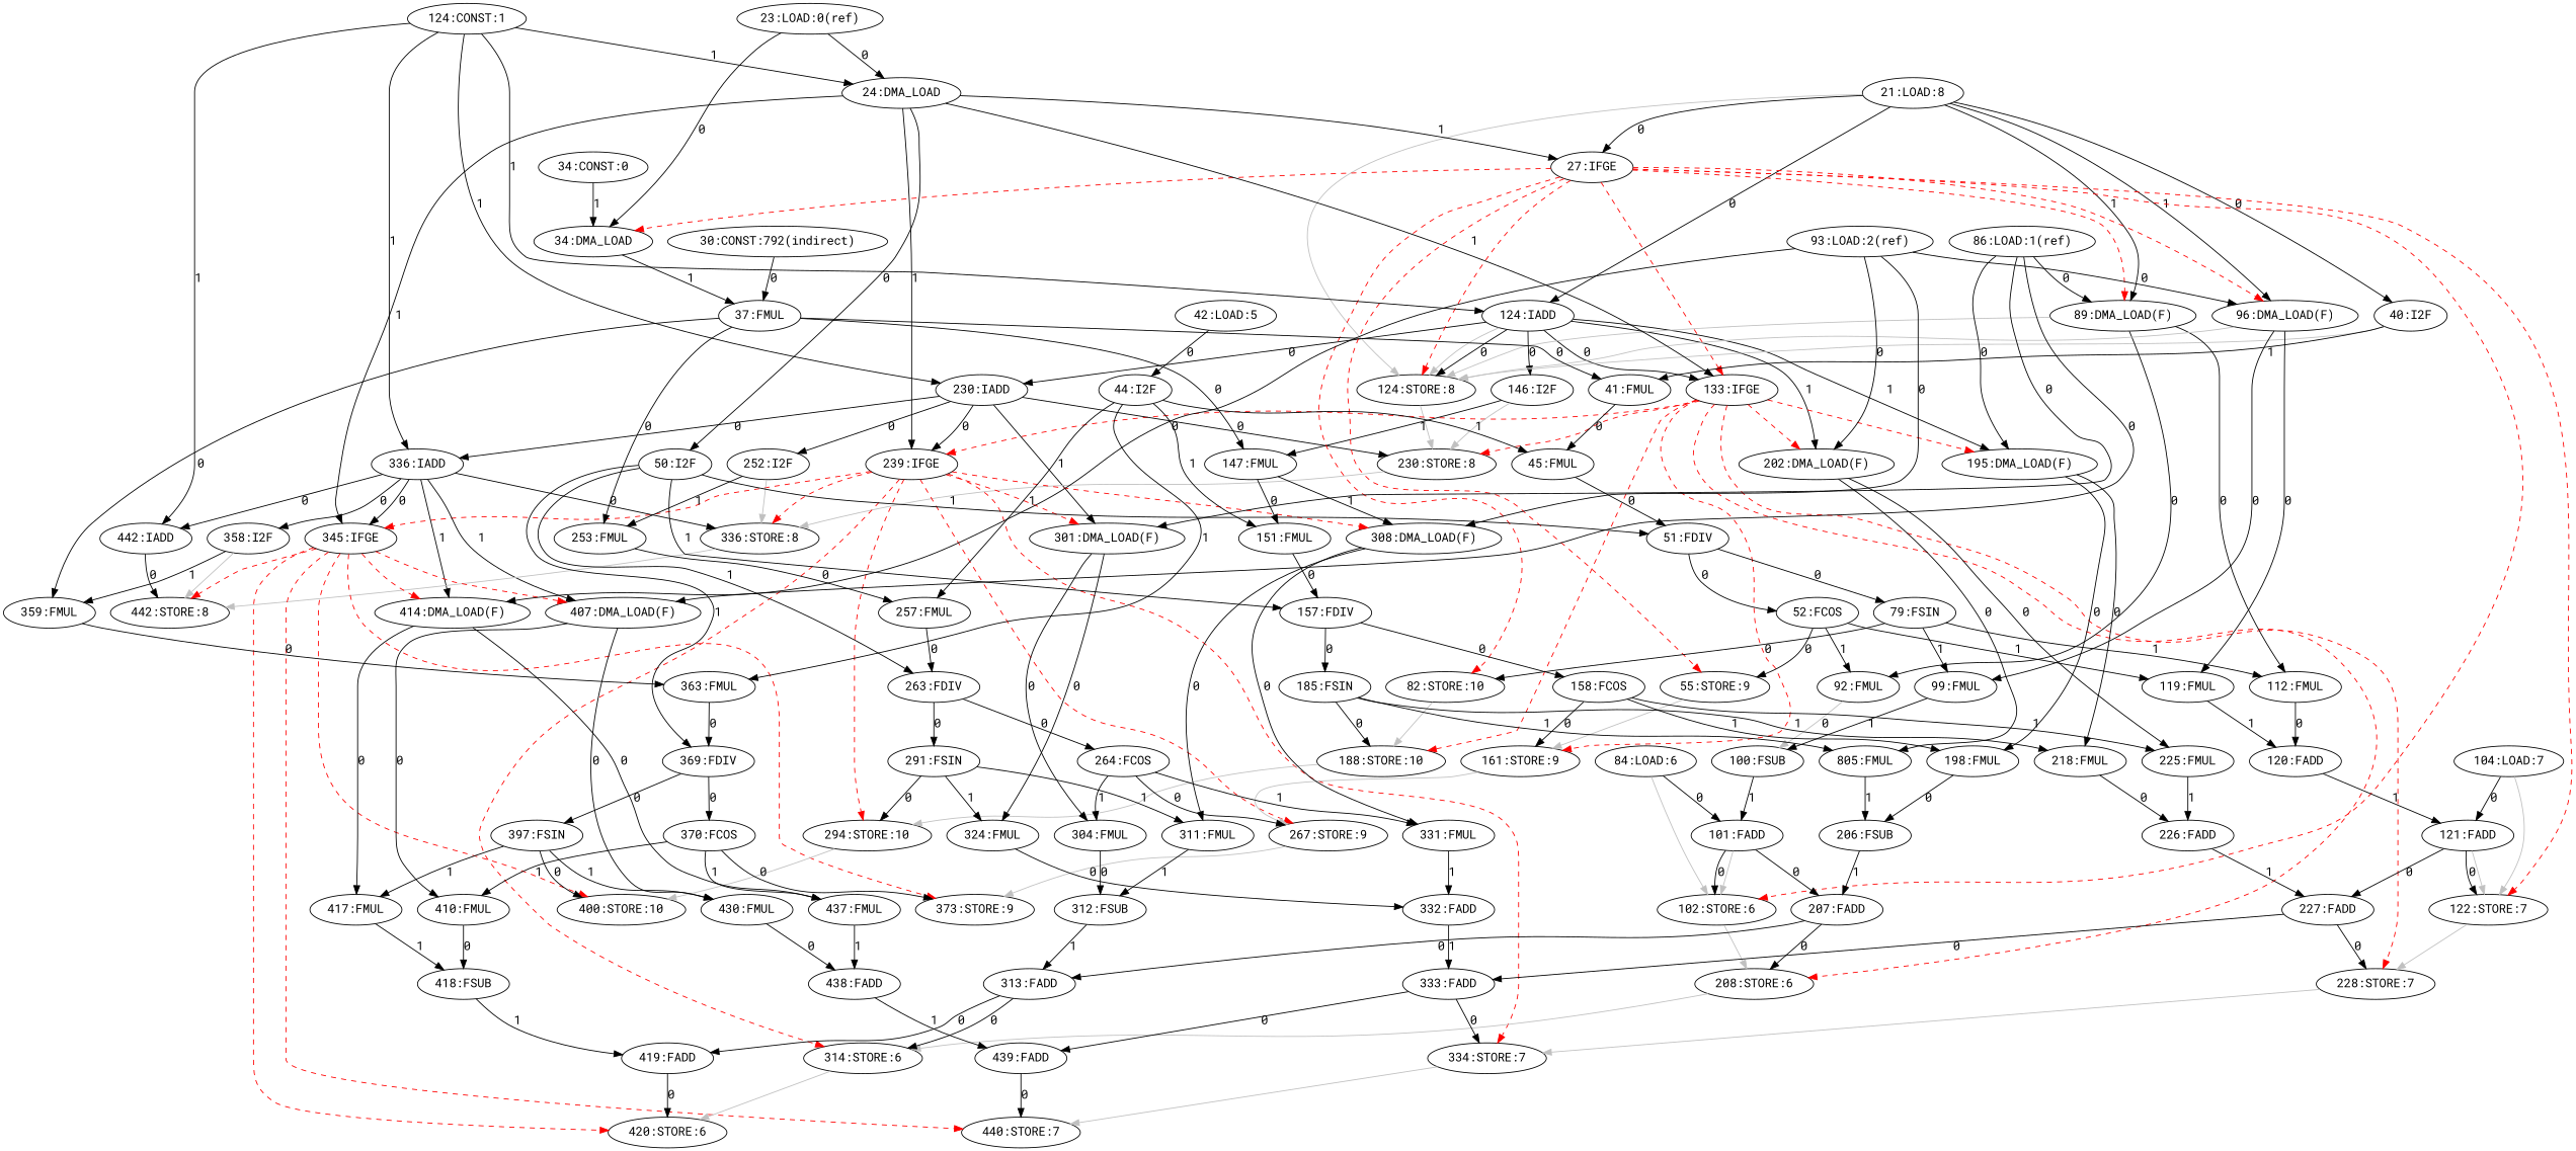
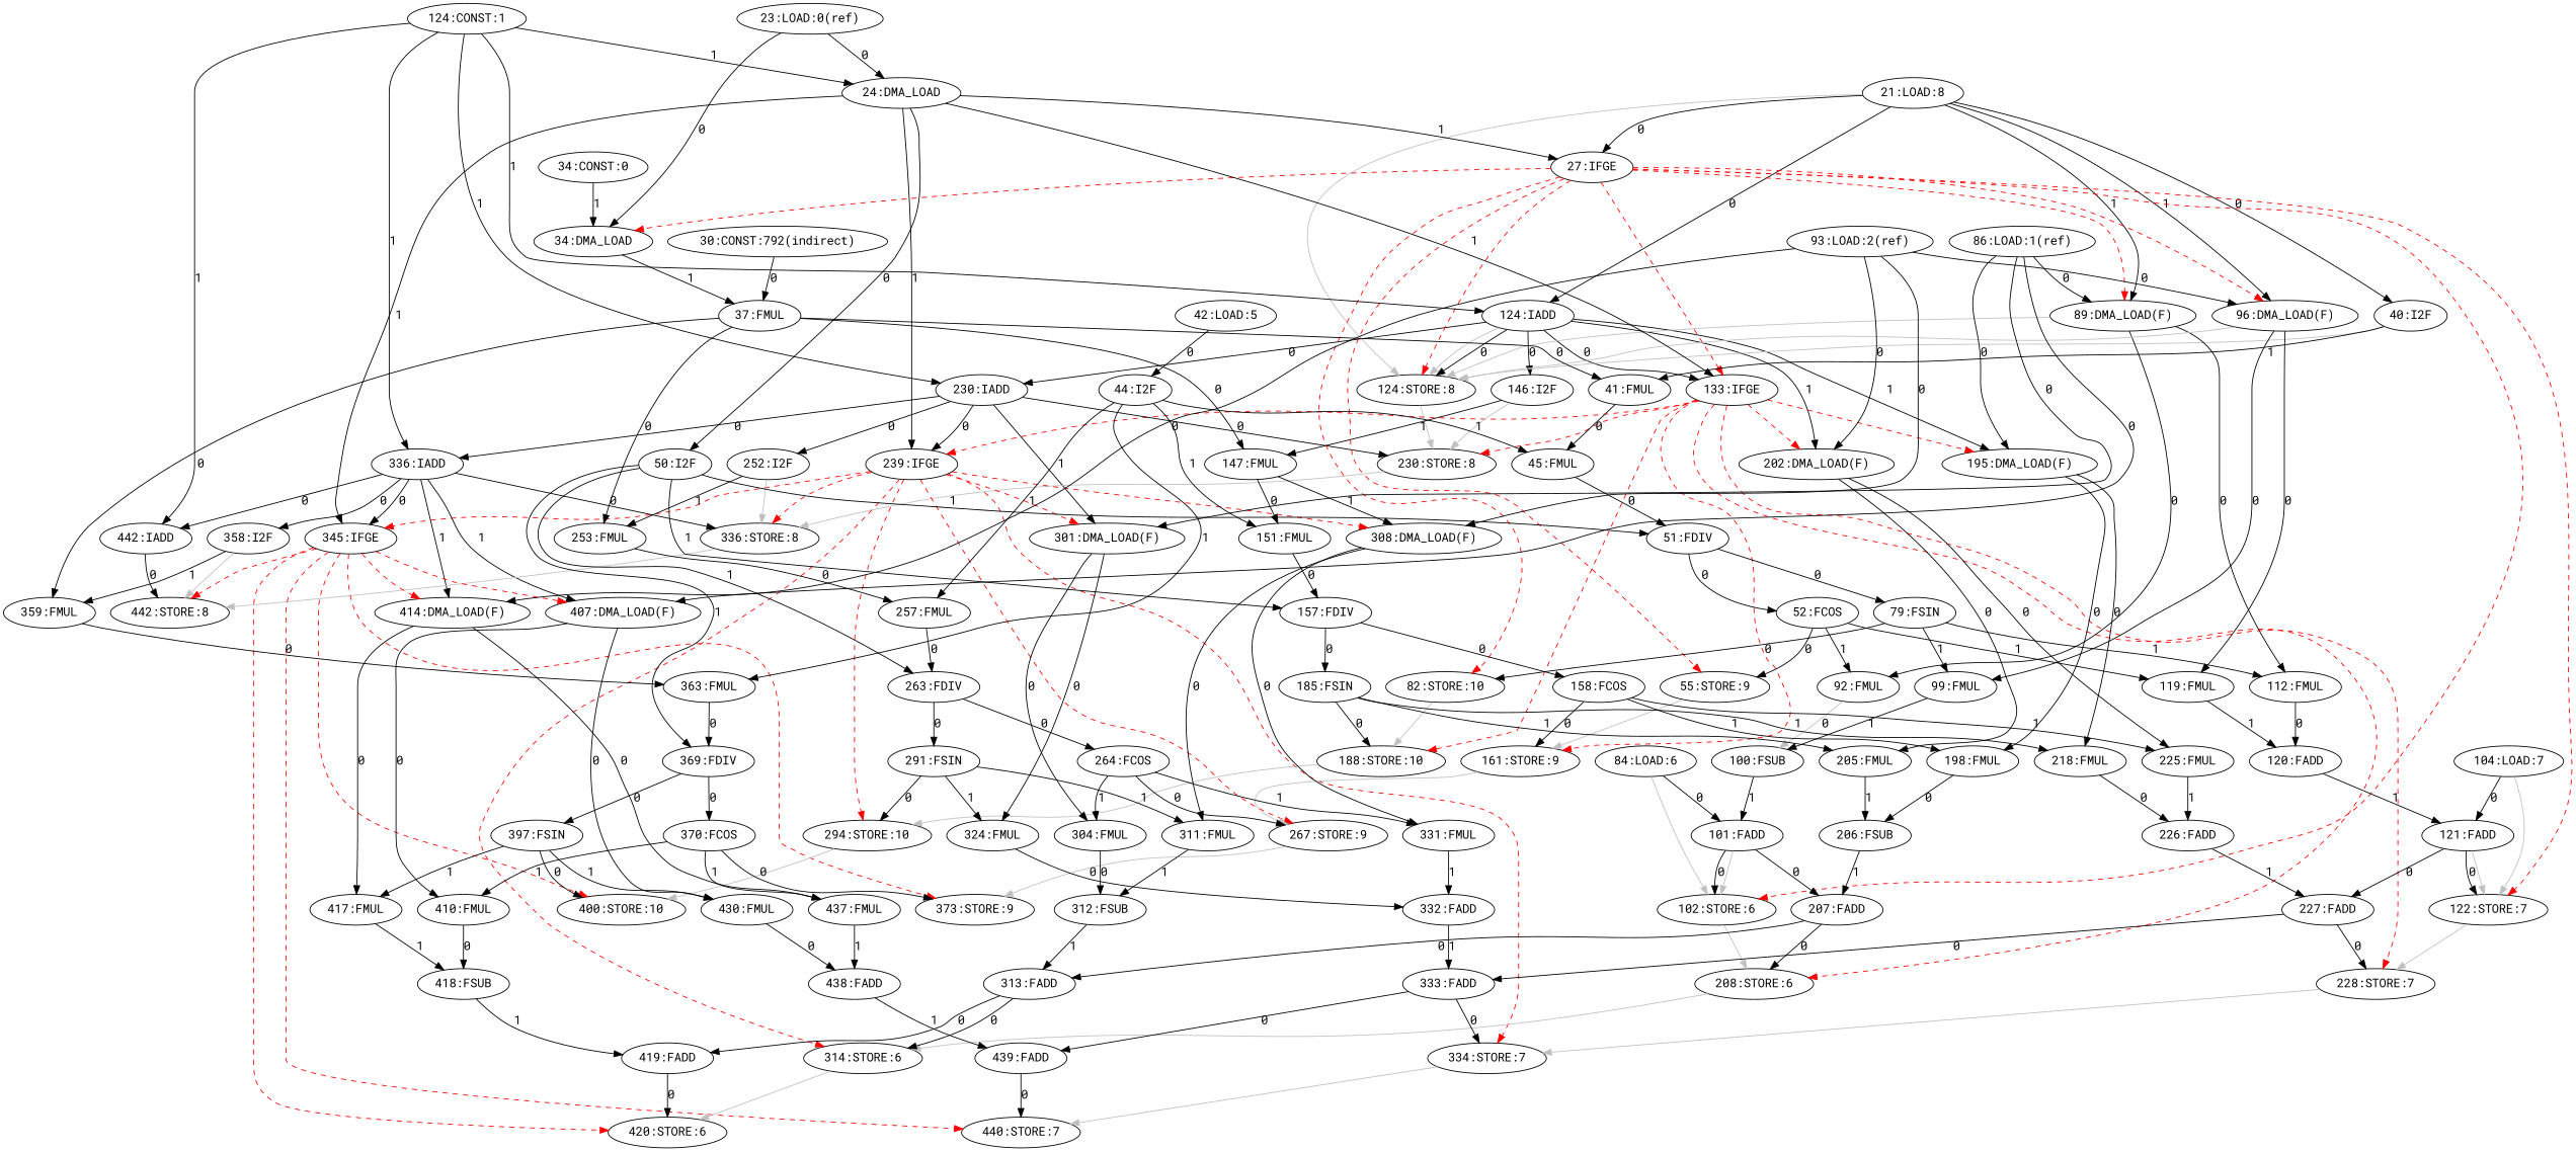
  digraph {
    fontname="Roboto Mono"
    node [fontname="Roboto Mono"]
    edge [fontname="Roboto Mono"]
    "124:IADD"
    "124:STORE:8"
    "133:IFGE"
    "230:IADD"
    "146:I2F"
    "195:DMA_LOAD(F)"
    "202:DMA_LOAD(F)"
    "230:STORE:8"
    "239:IFGE"
    "161:STORE:9"
    "188:STORE:10"
    "208:STORE:6"
    "228:STORE:7"
    "301:DMA_LOAD(F)"
    "336:IADD"
    "252:I2F"
    "147:FMUL"
    "198:FMUL"
    "218:FMUL"
    "225:FMUL"
-   "205:FMUL" [label="805:FMUL"]
+   "205:FMUL"
    "336:STORE:8"
    "21:LOAD:8"
    "27:IFGE"
    "40:I2F"
    "89:DMA_LOAD(F)"
    "96:DMA_LOAD(F)"
    "34:DMA_LOAD"
    "55:STORE:9"
    "82:STORE:10"
    "102:STORE:6"
    "122:STORE:7"
    "41:FMUL"
    "92:FMUL"
    "112:FMUL"
    "119:FMUL"
    "99:FMUL"
    "37:FMUL"
    "45:FMUL"
    "100:FSUB"
    "120:FADD"
    "24:DMA_LOAD"
    "50:I2F"
    "345:IFGE"
    "51:FDIV"
    "157:FDIV"
    "263:FDIV"
    "369:FDIV"
    "308:DMA_LOAD(F)"
    "267:STORE:9"
    "294:STORE:10"
    "314:STORE:6"
    "334:STORE:7"
    "407:DMA_LOAD(F)"
    "414:DMA_LOAD(F)"
    "373:STORE:9"
    "400:STORE:10"
    "420:STORE:6"
    "440:STORE:7"
    "442:STORE:8"
    "86:LOAD:1(ref)"
    "304:FMUL"
    "324:FMUL"
    "410:FMUL"
    "430:FMUL"
    "93:LOAD:2(ref)"
    "331:FMUL"
    "311:FMUL"
    "437:FMUL"
    "417:FMUL"
    "124:CONST:1"
    "442:IADD"
    "358:I2F"
    "23:LOAD:0(ref)"
    "253:FMUL"
    "359:FMUL"
    "34:CONST:0"
    "52:FCOS"
    "79:FSIN"
    "158:FCOS"
    "185:FSIN"
    "264:FCOS"
    "291:FSIN"
    "370:FCOS"
    "397:FSIN"
    "101:FADD"
    "207:FADD"
    "313:FADD"
    "84:LOAD:6"
    "121:FADD"
    "227:FADD"
    "333:FADD"
    "104:LOAD:7"
    "30:CONST:792(indirect)"
    "151:FMUL"
    "257:FMUL"
    "363:FMUL"
    "44:I2F"
    "42:LOAD:5"
    "206:FSUB"
    "226:FADD"
    "312:FSUB"
    "332:FADD"
    "418:FSUB"
    "438:FADD"
    "419:FADD"
    "439:FADD"
    "124:IADD" -> "124:STORE:8" [label=0]
    "124:IADD" -> "124:STORE:8" [color=gray]
    "124:IADD" -> "133:IFGE" [label=0]
    "124:IADD" -> "230:IADD" [label=0]
    "124:IADD" -> "146:I2F" [label=0]
    "124:IADD" -> "195:DMA_LOAD(F)" [label=1]
    "124:IADD" -> "202:DMA_LOAD(F)" [label=1]
    "124:STORE:8" -> "230:STORE:8" [color=gray]
    "133:IFGE" -> "195:DMA_LOAD(F)" [color=red style=dashed]
    "133:IFGE" -> "202:DMA_LOAD(F)" [color=red style=dashed]
    "133:IFGE" -> "230:STORE:8" [color=red style=dashed]
    "133:IFGE" -> "239:IFGE" [color=red style=dashed]
    "133:IFGE" -> "161:STORE:9" [color=red style=dashed]
    "133:IFGE" -> "188:STORE:10" [color=red style=dashed]
    "133:IFGE" -> "208:STORE:6" [color=red style=dashed]
    "133:IFGE" -> "228:STORE:7" [color=red style=dashed]
    "230:IADD" -> "230:STORE:8" [label=0]
    "230:IADD" -> "239:IFGE" [label=0]
    "230:IADD" -> "301:DMA_LOAD(F)" [label=1]
    "230:IADD" -> "336:IADD" [label=0]
    "230:IADD" -> "252:I2F" [label=0]
    "146:I2F" -> "230:STORE:8" [color=gray]
    "146:I2F" -> "147:FMUL" [label=1]
    "195:DMA_LOAD(F)" -> "198:FMUL" [label=0]
    "195:DMA_LOAD(F)" -> "218:FMUL" [label=0]
    "202:DMA_LOAD(F)" -> "225:FMUL" [label=0]
    "202:DMA_LOAD(F)" -> "205:FMUL" [label=0]
    "230:STORE:8" -> "336:STORE:8" [color=gray]
    "239:IFGE" -> "301:DMA_LOAD(F)" [color=red style=dashed]
    "239:IFGE" -> "336:STORE:8" [color=red style=dashed]
    "239:IFGE" -> "345:IFGE" [color=red style=dashed]
    "239:IFGE" -> "308:DMA_LOAD(F)" [color=red style=dashed]
    "239:IFGE" -> "267:STORE:9" [color=red style=dashed]
    "239:IFGE" -> "294:STORE:10" [color=red style=dashed]
    "239:IFGE" -> "314:STORE:6" [color=red style=dashed]
    "239:IFGE" -> "334:STORE:7" [color=red style=dashed]
    "161:STORE:9" -> "267:STORE:9" [color=gray]
    "188:STORE:10" -> "294:STORE:10" [color=gray]
    "208:STORE:6" -> "314:STORE:6" [color=gray]
    "228:STORE:7" -> "334:STORE:7" [color=gray]
    "301:DMA_LOAD(F)" -> "304:FMUL" [label=0]
    "301:DMA_LOAD(F)" -> "324:FMUL" [label=0]
    "336:IADD" -> "336:STORE:8" [label=0]
    "336:IADD" -> "345:IFGE" [label=0]
    "336:IADD" -> "407:DMA_LOAD(F)" [label=1]
    "336:IADD" -> "414:DMA_LOAD(F)" [label=1]
    "336:IADD" -> "442:IADD" [label=0]
    "336:IADD" -> "358:I2F" [label=0]
    "252:I2F" -> "336:STORE:8" [color=gray]
    "252:I2F" -> "253:FMUL" [label=1]
    "147:FMUL" -> "308:DMA_LOAD(F)" [label=1]
    "147:FMUL" -> "151:FMUL" [label=0]
    "198:FMUL" -> "206:FSUB" [label=0]
    "218:FMUL" -> "226:FADD" [label=0]
    "225:FMUL" -> "226:FADD" [label=1]
    "205:FMUL" -> "206:FSUB" [label=1]
    "336:STORE:8" -> "442:STORE:8" [color=gray]
    "21:LOAD:8" -> "124:IADD" [label=0]
    "21:LOAD:8" -> "124:STORE:8" [color=gray]
    "21:LOAD:8" -> "27:IFGE" [label=0]
    "21:LOAD:8" -> "40:I2F" [label=0]
    "21:LOAD:8" -> "89:DMA_LOAD(F)" [label=1]
    "21:LOAD:8" -> "96:DMA_LOAD(F)" [label=1]
    "27:IFGE" -> "124:STORE:8" [color=red style=dashed]
    "27:IFGE" -> "133:IFGE" [color=red style=dashed]
    "27:IFGE" -> "89:DMA_LOAD(F)" [color=red style=dashed]
    "27:IFGE" -> "96:DMA_LOAD(F)" [color=red style=dashed]
    "27:IFGE" -> "34:DMA_LOAD" [color=red style=dashed]
    "27:IFGE" -> "55:STORE:9" [color=red style=dashed]
    "27:IFGE" -> "82:STORE:10" [color=red style=dashed]
    "27:IFGE" -> "102:STORE:6" [color=red style=dashed]
    "27:IFGE" -> "122:STORE:7" [color=red style=dashed]
    "40:I2F" -> "124:STORE:8" [color=gray]
    "40:I2F" -> "41:FMUL" [label=1]
    "89:DMA_LOAD(F)" -> "124:STORE:8" [color=gray]
    "89:DMA_LOAD(F)" -> "92:FMUL" [label=0]
    "89:DMA_LOAD(F)" -> "112:FMUL" [label=0]
    "96:DMA_LOAD(F)" -> "124:STORE:8" [color=gray]
    "96:DMA_LOAD(F)" -> "119:FMUL" [label=0]
    "96:DMA_LOAD(F)" -> "99:FMUL" [label=0]
    "34:DMA_LOAD" -> "37:FMUL" [label=1]
    "55:STORE:9" -> "161:STORE:9" [color=gray]
    "82:STORE:10" -> "188:STORE:10" [color=gray]
    "102:STORE:6" -> "208:STORE:6" [color=gray]
    "122:STORE:7" -> "228:STORE:7" [color=gray]
    "41:FMUL" -> "45:FMUL" [label=0]
    "92:FMUL" -> "100:FSUB" [color=gray label=0]
    "112:FMUL" -> "120:FADD" [label=0]
    "119:FMUL" -> "120:FADD" [label=1]
    "99:FMUL" -> "100:FSUB" [label=1]
    "37:FMUL" -> "147:FMUL" [label=0]
    "37:FMUL" -> "41:FMUL" [label=0]
    "37:FMUL" -> "253:FMUL" [label=0]
    "37:FMUL" -> "359:FMUL" [label=0]
    "45:FMUL" -> "51:FDIV" [label=0]
    "100:FSUB" -> "101:FADD" [label=1]
    "120:FADD" -> "121:FADD" [label=1]
    "24:DMA_LOAD" -> "133:IFGE" [label=1]
    "24:DMA_LOAD" -> "239:IFGE" [label=1]
    "24:DMA_LOAD" -> "27:IFGE" [label=1]
    "24:DMA_LOAD" -> "50:I2F" [label=0]
    "24:DMA_LOAD" -> "345:IFGE" [label=1]
    "50:I2F" -> "51:FDIV" [label=1]
    "50:I2F" -> "157:FDIV" [label=1]
    "50:I2F" -> "263:FDIV" [label=1]
    "50:I2F" -> "369:FDIV" [label=1]
    "345:IFGE" -> "407:DMA_LOAD(F)" [color=red style=dashed]
    "345:IFGE" -> "414:DMA_LOAD(F)" [color=red style=dashed]
    "345:IFGE" -> "373:STORE:9" [color=red style=dashed]
    "345:IFGE" -> "400:STORE:10" [color=red style=dashed]
    "345:IFGE" -> "420:STORE:6" [color=red style=dashed]
    "345:IFGE" -> "440:STORE:7" [color=red style=dashed]
    "345:IFGE" -> "442:STORE:8" [color=red style=dashed]
    "51:FDIV" -> "52:FCOS" [label=0]
    "51:FDIV" -> "79:FSIN" [label=0]
    "157:FDIV" -> "158:FCOS" [label=0]
    "157:FDIV" -> "185:FSIN" [label=0]
    "263:FDIV" -> "264:FCOS" [label=0]
    "263:FDIV" -> "291:FSIN" [label=0]
    "369:FDIV" -> "370:FCOS" [label=0]
    "369:FDIV" -> "397:FSIN" [label=0]
    "308:DMA_LOAD(F)" -> "331:FMUL" [label=0]
    "308:DMA_LOAD(F)" -> "311:FMUL" [label=0]
    "267:STORE:9" -> "373:STORE:9" [color=gray]
    "294:STORE:10" -> "400:STORE:10" [color=gray]
    "314:STORE:6" -> "420:STORE:6" [color=gray]
    "334:STORE:7" -> "440:STORE:7" [color=gray]
    "407:DMA_LOAD(F)" -> "410:FMUL" [label=0]
    "407:DMA_LOAD(F)" -> "430:FMUL" [label=0]
    "414:DMA_LOAD(F)" -> "437:FMUL" [label=0]
    "414:DMA_LOAD(F)" -> "417:FMUL" [label=0]
    "86:LOAD:1(ref)" -> "195:DMA_LOAD(F)" [label=0]
    "86:LOAD:1(ref)" -> "301:DMA_LOAD(F)" [label=0]
    "86:LOAD:1(ref)" -> "89:DMA_LOAD(F)" [label=0]
    "86:LOAD:1(ref)" -> "407:DMA_LOAD(F)" [label=0]
    "304:FMUL" -> "312:FSUB" [label=0]
    "324:FMUL" -> "332:FADD" [label=0]
    "410:FMUL" -> "418:FSUB" [label=0]
    "430:FMUL" -> "438:FADD" [label=0]
    "93:LOAD:2(ref)" -> "202:DMA_LOAD(F)" [label=0]
    "93:LOAD:2(ref)" -> "96:DMA_LOAD(F)" [label=0]
    "93:LOAD:2(ref)" -> "308:DMA_LOAD(F)" [label=0]
    "93:LOAD:2(ref)" -> "414:DMA_LOAD(F)" [label=0]
    "331:FMUL" -> "332:FADD" [label=1]
    "311:FMUL" -> "312:FSUB" [label=1]
    "437:FMUL" -> "438:FADD" [label=1]
    "417:FMUL" -> "418:FSUB" [label=1]
    "124:CONST:1" -> "124:IADD" [label=1]
    "124:CONST:1" -> "230:IADD" [label=1]
    "124:CONST:1" -> "336:IADD" [label=1]
    "124:CONST:1" -> "24:DMA_LOAD" [label=1]
    "124:CONST:1" -> "442:IADD" [label=1]
    "442:IADD" -> "442:STORE:8" [label=0]
    "358:I2F" -> "442:STORE:8" [color=gray]
    "358:I2F" -> "359:FMUL" [label=1]
    "23:LOAD:0(ref)" -> "34:DMA_LOAD" [label=0]
    "23:LOAD:0(ref)" -> "24:DMA_LOAD" [label=0]
    "253:FMUL" -> "257:FMUL" [label=0]
    "359:FMUL" -> "363:FMUL" [label=0]
    "34:CONST:0" -> "34:DMA_LOAD" [label=1]
    "52:FCOS" -> "55:STORE:9" [label=0]
    "52:FCOS" -> "92:FMUL" [label=1]
    "52:FCOS" -> "119:FMUL" [label=1]
    "79:FSIN" -> "82:STORE:10" [label=0]
    "79:FSIN" -> "112:FMUL" [label=1]
    "79:FSIN" -> "99:FMUL" [label=1]
    "158:FCOS" -> "161:STORE:9" [label=0]
    "158:FCOS" -> "198:FMUL" [label=1]
    "158:FCOS" -> "225:FMUL" [label=1]
    "185:FSIN" -> "188:STORE:10" [label=0]
    "185:FSIN" -> "218:FMUL" [label=1]
    "185:FSIN" -> "205:FMUL" [label=1]
    "264:FCOS" -> "267:STORE:9" [label=0]
    "264:FCOS" -> "304:FMUL" [label=1]
    "264:FCOS" -> "331:FMUL" [label=1]
    "291:FSIN" -> "294:STORE:10" [label=0]
    "291:FSIN" -> "324:FMUL" [label=1]
    "291:FSIN" -> "311:FMUL" [label=1]
    "370:FCOS" -> "373:STORE:9" [label=0]
    "370:FCOS" -> "410:FMUL" [label=1]
    "370:FCOS" -> "437:FMUL" [label=1]
    "397:FSIN" -> "400:STORE:10" [label=0]
    "397:FSIN" -> "430:FMUL" [label=1]
    "397:FSIN" -> "417:FMUL" [label=1]
    "101:FADD" -> "102:STORE:6" [label=0]
    "101:FADD" -> "102:STORE:6" [color=gray]
    "101:FADD" -> "207:FADD" [label=0]
    "207:FADD" -> "208:STORE:6" [label=0]
    "207:FADD" -> "313:FADD" [label=0]
    "313:FADD" -> "314:STORE:6" [label=0]
    "313:FADD" -> "419:FADD" [label=0]
    "84:LOAD:6" -> "102:STORE:6" [color=gray]
    "84:LOAD:6" -> "101:FADD" [label=0]
    "121:FADD" -> "122:STORE:7" [label=0]
    "121:FADD" -> "122:STORE:7" [color=gray]
    "121:FADD" -> "227:FADD" [label=0]
    "227:FADD" -> "228:STORE:7" [label=0]
    "227:FADD" -> "333:FADD" [label=0]
    "333:FADD" -> "334:STORE:7" [label=0]
    "333:FADD" -> "439:FADD" [label=0]
    "104:LOAD:7" -> "122:STORE:7" [color=gray]
    "104:LOAD:7" -> "121:FADD" [label=0]
    "30:CONST:792(indirect)" -> "37:FMUL" [label=0]
    "151:FMUL" -> "157:FDIV" [label=0]
    "257:FMUL" -> "263:FDIV" [label=0]
    "363:FMUL" -> "369:FDIV" [label=0]
    "44:I2F" -> "45:FMUL" [label=1]
    "44:I2F" -> "151:FMUL" [label=1]
    "44:I2F" -> "257:FMUL" [label=1]
    "44:I2F" -> "363:FMUL" [label=1]
    "42:LOAD:5" -> "44:I2F" [label=0]
    "206:FSUB" -> "207:FADD" [label=1]
    "226:FADD" -> "227:FADD" [label=1]
    "312:FSUB" -> "313:FADD" [label=1]
    "332:FADD" -> "333:FADD" [label=1]
    "418:FSUB" -> "419:FADD" [label=1]
    "438:FADD" -> "439:FADD" [label=1]
    "419:FADD" -> "420:STORE:6" [label=0]
    "439:FADD" -> "440:STORE:7" [label=0]
  }
